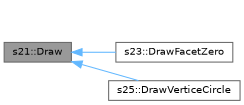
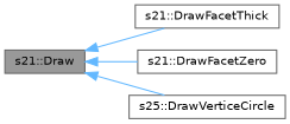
  digraph {
    rankdir=LR
    node [color=gray40 fillcolor=white fontname=Helvetica fontsize=10 shape=box style=filled]
    edge [color=steelblue1 dir=back fontname=Helvetica fontsize=10 labelfontname=Helvetica labelfontsize=10 style=solid]
    n1 [fillcolor=grey60 fontcolor=black height=0.2 label="s21::Draw" width=0.4]
-   n3 [height=0.2 label="s23::DrawFacetZero" width=0.4]
+   n2 [height=0.2 label="s21::DrawFacetThick" width=0.4]
+   n3 [height=0.2 label="s21::DrawFacetZero" width=0.4]
    n4 [height=0.2 label="s25::DrawVerticeCircle" width=0.4]
+   n1 -> n2
    n1 -> n3
    n1 -> n4
  }
